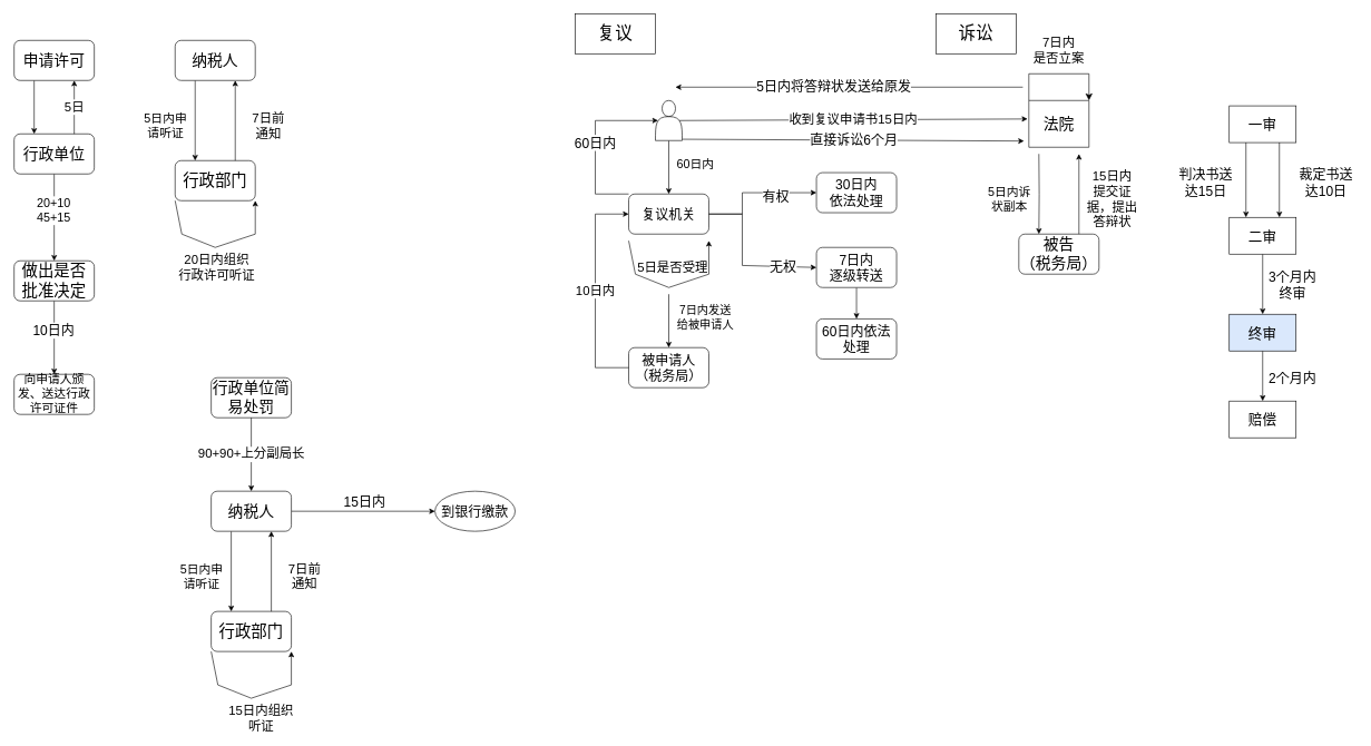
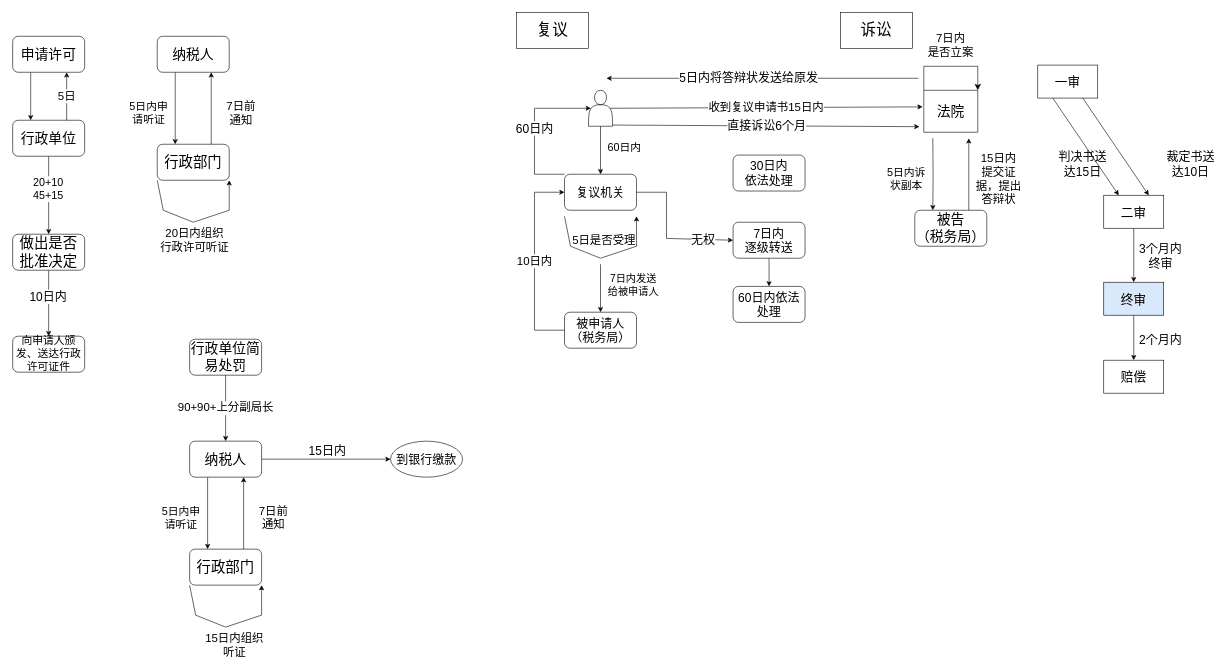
  <mxCell id="0" />
  <mxCell id="1" parent="0" />
  <mxCell id="2" value="" style="edgeStyle=orthogonalEdgeStyle;rounded=0;orthogonalLoop=1;jettySize=auto;html=1;exitX=0.25;exitY=1;exitDx=0;exitDy=0;entryX=0.25;entryY=0;entryDx=0;entryDy=0;" edge="1" parent="1" source="3" target="6"><mxGeometry relative="1" as="geometry" /></mxCell>
  <mxCell id="3" value="&lt;font style=&quot;font-size: 23px;&quot;&gt;申请许可&lt;/font&gt;" style="rounded=1;whiteSpace=wrap;html=1;" vertex="1" parent="1"><mxGeometry x="20" y="60" width="120" height="60" as="geometry" /></mxCell>
  <mxCell id="4" value="" style="edgeStyle=orthogonalEdgeStyle;rounded=0;orthogonalLoop=1;jettySize=auto;html=1;" edge="1" parent="1" source="6" target="9"><mxGeometry relative="1" as="geometry" /></mxCell>
  <mxCell id="5" value="&lt;font style=&quot;font-size: 18px;&quot;&gt;20+10&lt;br&gt;45+15&lt;/font&gt;" style="edgeLabel;html=1;align=center;verticalAlign=middle;resizable=0;points=[];" vertex="1" connectable="0" parent="4"><mxGeometry x="-0.163" y="-2" relative="1" as="geometry"><mxPoint as="offset" /></mxGeometry></mxCell>
  <mxCell id="6" value="&lt;font style=&quot;font-size: 23px;&quot;&gt;行政单位&lt;/font&gt;" style="whiteSpace=wrap;html=1;rounded=1;" vertex="1" parent="1"><mxGeometry x="20" y="200" width="120" height="60" as="geometry" /></mxCell>
  <mxCell id="7" value="" style="edgeStyle=orthogonalEdgeStyle;rounded=0;orthogonalLoop=1;jettySize=auto;html=1;" edge="1" parent="1" source="9" target="67"><mxGeometry relative="1" as="geometry" /></mxCell>
  <mxCell id="8" value="&lt;font style=&quot;font-size: 20px;&quot;&gt;10日内&lt;/font&gt;" style="edgeLabel;html=1;align=center;verticalAlign=middle;resizable=0;points=[];" vertex="1" connectable="0" parent="7"><mxGeometry x="-0.212" y="-2" relative="1" as="geometry"><mxPoint as="offset" /></mxGeometry></mxCell>
  <mxCell id="9" value="&lt;font style=&quot;font-size: 24px;&quot;&gt;做出是否批准决定&lt;/font&gt;" style="whiteSpace=wrap;html=1;rounded=1;" vertex="1" parent="1"><mxGeometry x="20" y="390" width="120" height="60" as="geometry" /></mxCell>
  <mxCell id="10" value="&lt;font style=&quot;font-size: 19px;&quot;&gt;5日&lt;/font&gt;" style="endArrow=classic;html=1;rounded=0;exitX=0.75;exitY=0;exitDx=0;exitDy=0;entryX=0.75;entryY=1;entryDx=0;entryDy=0;" edge="1" parent="1" source="6" target="3"><mxGeometry width="50" height="50" relative="1" as="geometry"><mxPoint x="390" y="170" as="sourcePoint" /><mxPoint x="440" y="120" as="targetPoint" /></mxGeometry></mxCell>
  <mxCell id="11" value="&lt;span style=&quot;font-size: 23px;&quot;&gt;行政单位简易处罚&lt;/span&gt;" style="rounded=1;whiteSpace=wrap;html=1;" vertex="1" parent="1"><mxGeometry x="315" y="565" width="120" height="60" as="geometry" /></mxCell>
  <mxCell id="12" value="" style="edgeStyle=orthogonalEdgeStyle;rounded=0;orthogonalLoop=1;jettySize=auto;html=1;exitX=0.25;exitY=1;exitDx=0;exitDy=0;entryX=0.25;entryY=0;entryDx=0;entryDy=0;" edge="1" source="14" target="15" parent="1"><mxGeometry relative="1" as="geometry" /></mxCell>
  <mxCell id="13" value="" style="edgeStyle=orthogonalEdgeStyle;rounded=0;orthogonalLoop=1;jettySize=auto;html=1;" edge="1" parent="1" source="14" target="68"><mxGeometry relative="1" as="geometry" /></mxCell>
  <mxCell id="14" value="&lt;font style=&quot;font-size: 23px;&quot;&gt;纳税人&lt;/font&gt;" style="whiteSpace=wrap;html=1;rounded=1;" vertex="1" parent="1"><mxGeometry x="315" y="735" width="120" height="60" as="geometry" /></mxCell>
  <mxCell id="15" value="&lt;font style=&quot;font-size: 24px;&quot;&gt;行政部门&lt;/font&gt;" style="whiteSpace=wrap;html=1;rounded=1;" vertex="1" parent="1"><mxGeometry x="315" y="915" width="120" height="60" as="geometry" /></mxCell>
  <mxCell id="16" value="&lt;font style=&quot;font-size: 19px;&quot;&gt;90+90+上分副局长&lt;/font&gt;" style="endArrow=classic;html=1;rounded=0;exitX=0.5;exitY=1;exitDx=0;exitDy=0;entryX=0.5;entryY=0;entryDx=0;entryDy=0;" edge="1" parent="1" source="11" target="14"><mxGeometry width="50" height="50" relative="1" as="geometry"><mxPoint x="275" y="875" as="sourcePoint" /><mxPoint x="325" y="825" as="targetPoint" /><mxPoint as="offset" /></mxGeometry></mxCell>
  <mxCell id="17" value="" style="endArrow=classic;html=1;rounded=0;exitX=0;exitY=1;exitDx=0;exitDy=0;entryX=1;entryY=1;entryDx=0;entryDy=0;" edge="1" parent="1" source="15" target="15"><mxGeometry width="50" height="50" relative="1" as="geometry"><mxPoint x="275" y="865" as="sourcePoint" /><mxPoint x="425" y="985" as="targetPoint" /><Array as="points"><mxPoint x="325" y="1025" /><mxPoint x="375" y="1045" /><mxPoint x="435" y="1025" /></Array></mxGeometry></mxCell>
  <mxCell id="18" value="&lt;font style=&quot;font-size: 19px;&quot;&gt;15日内组织听证&lt;/font&gt;" style="text;html=1;strokeColor=none;fillColor=none;align=center;verticalAlign=middle;whiteSpace=wrap;rounded=0;" vertex="1" parent="1"><mxGeometry x="335" y="1055" width="110" height="40" as="geometry" /></mxCell>
  <mxCell id="19" value="&lt;font style=&quot;font-size: 19px;&quot;&gt;7日前&lt;br&gt;通知&lt;/font&gt;" style="text;html=1;strokeColor=none;fillColor=none;align=center;verticalAlign=middle;whiteSpace=wrap;rounded=0;" vertex="1" parent="1"><mxGeometry x="415" y="823" width="80" height="80" as="geometry" /></mxCell>
  <mxCell id="20" value="&lt;font style=&quot;font-size: 18px;&quot;&gt;5日内申请听证&lt;/font&gt;" style="text;html=1;strokeColor=none;fillColor=none;align=center;verticalAlign=middle;whiteSpace=wrap;rounded=0;" vertex="1" parent="1"><mxGeometry x="261" y="823" width="80" height="80" as="geometry" /></mxCell>
  <mxCell id="21" value="" style="endArrow=classic;html=1;rounded=0;exitX=0.75;exitY=0;exitDx=0;exitDy=0;entryX=0.75;entryY=1;entryDx=0;entryDy=0;" edge="1" parent="1" source="15" target="14"><mxGeometry width="50" height="50" relative="1" as="geometry"><mxPoint x="275" y="825" as="sourcePoint" /><mxPoint x="325" y="775" as="targetPoint" /></mxGeometry></mxCell>
  <mxCell id="22" value="" style="edgeStyle=orthogonalEdgeStyle;rounded=0;orthogonalLoop=1;jettySize=auto;html=1;exitX=0.25;exitY=1;exitDx=0;exitDy=0;entryX=0.25;entryY=0;entryDx=0;entryDy=0;" edge="1" parent="1" source="23" target="24"><mxGeometry relative="1" as="geometry" /></mxCell>
  <mxCell id="23" value="&lt;font style=&quot;font-size: 23px;&quot;&gt;纳税人&lt;/font&gt;" style="whiteSpace=wrap;html=1;rounded=1;" vertex="1" parent="1"><mxGeometry x="261" y="60" width="120" height="60" as="geometry" /></mxCell>
  <mxCell id="24" value="&lt;font style=&quot;font-size: 24px;&quot;&gt;行政部门&lt;/font&gt;" style="whiteSpace=wrap;html=1;rounded=1;" vertex="1" parent="1"><mxGeometry x="261" y="240" width="120" height="60" as="geometry" /></mxCell>
  <mxCell id="25" value="" style="endArrow=classic;html=1;rounded=0;exitX=0;exitY=1;exitDx=0;exitDy=0;entryX=1;entryY=1;entryDx=0;entryDy=0;" edge="1" parent="1" source="24" target="24"><mxGeometry width="50" height="50" relative="1" as="geometry"><mxPoint x="221" y="190" as="sourcePoint" /><mxPoint x="371" y="310" as="targetPoint" /><Array as="points"><mxPoint x="271" y="350" /><mxPoint x="321" y="370" /><mxPoint x="381" y="350" /></Array></mxGeometry></mxCell>
  <mxCell id="26" value="&lt;font style=&quot;font-size: 19px;&quot;&gt;20日内组织&lt;br&gt;行政许可听证&lt;/font&gt;" style="text;html=1;strokeColor=none;fillColor=none;align=center;verticalAlign=middle;whiteSpace=wrap;rounded=0;" vertex="1" parent="1"><mxGeometry x="254" y="380" width="139" height="40" as="geometry" /></mxCell>
  <mxCell id="27" value="&lt;font style=&quot;font-size: 19px;&quot;&gt;7日前&lt;br&gt;通知&lt;/font&gt;" style="text;html=1;strokeColor=none;fillColor=none;align=center;verticalAlign=middle;whiteSpace=wrap;rounded=0;" vertex="1" parent="1"><mxGeometry x="361" y="148" width="80" height="80" as="geometry" /></mxCell>
  <mxCell id="28" value="&lt;font style=&quot;font-size: 18px;&quot;&gt;5日内申请听证&lt;/font&gt;" style="text;html=1;strokeColor=none;fillColor=none;align=center;verticalAlign=middle;whiteSpace=wrap;rounded=0;" vertex="1" parent="1"><mxGeometry x="207" y="148" width="80" height="80" as="geometry" /></mxCell>
  <mxCell id="29" value="" style="endArrow=classic;html=1;rounded=0;exitX=0.75;exitY=0;exitDx=0;exitDy=0;entryX=0.75;entryY=1;entryDx=0;entryDy=0;" edge="1" parent="1" source="24" target="23"><mxGeometry width="50" height="50" relative="1" as="geometry"><mxPoint x="221" y="150" as="sourcePoint" /><mxPoint x="271" y="100" as="targetPoint" /></mxGeometry></mxCell>
  <mxCell id="30" value="" style="edgeStyle=orthogonalEdgeStyle;rounded=0;orthogonalLoop=1;jettySize=auto;html=1;" edge="1" parent="1" source="31" target="32"><mxGeometry relative="1" as="geometry" /></mxCell>
  <mxCell id="31" value="" style="shape=actor;whiteSpace=wrap;html=1;" vertex="1" parent="1"><mxGeometry x="980" y="150" width="40" height="60" as="geometry" /></mxCell>
  <mxCell id="32" value="&lt;font style=&quot;font-size: 20px;&quot;&gt;复议机关&lt;/font&gt;" style="rounded=1;whiteSpace=wrap;html=1;" vertex="1" parent="1"><mxGeometry x="940" y="290" width="120" height="60" as="geometry" /></mxCell>
  <mxCell id="33" value="&lt;font style=&quot;font-size: 18px;&quot;&gt;60日内&lt;/font&gt;" style="text;html=1;strokeColor=none;fillColor=none;align=center;verticalAlign=middle;whiteSpace=wrap;rounded=0;" vertex="1" parent="1"><mxGeometry x="1010" y="230" width="60" height="30" as="geometry" /></mxCell>
  <mxCell id="34" value="&lt;font style=&quot;font-size: 26px;&quot;&gt;复议&lt;/font&gt;" style="rounded=0;whiteSpace=wrap;html=1;" vertex="1" parent="1"><mxGeometry x="860" y="20" width="120" height="60" as="geometry" /></mxCell>
  <mxCell id="35" value="" style="endArrow=classic;html=1;rounded=0;exitX=0;exitY=1;exitDx=0;exitDy=0;entryX=1;entryY=1;entryDx=0;entryDy=0;" edge="1" parent="1"><mxGeometry width="50" height="50" relative="1" as="geometry"><mxPoint x="940" y="360" as="sourcePoint" /><mxPoint x="1060" y="360" as="targetPoint" /><Array as="points"><mxPoint x="950" y="410" /><mxPoint x="1000" y="430" /><mxPoint x="1060" y="410" /></Array></mxGeometry></mxCell>
  <mxCell id="36" value="&lt;font style=&quot;font-size: 19px;&quot;&gt;5日是否受理&lt;/font&gt;" style="text;html=1;strokeColor=none;fillColor=none;align=center;verticalAlign=middle;whiteSpace=wrap;rounded=0;" vertex="1" parent="1"><mxGeometry x="951" y="380" width="110" height="40" as="geometry" /></mxCell>
  <mxCell id="37" value="&lt;font style=&quot;font-size: 20px;&quot;&gt;被申请人（税务局）&lt;/font&gt;" style="rounded=1;whiteSpace=wrap;html=1;" vertex="1" parent="1"><mxGeometry x="940" y="520" width="120" height="60" as="geometry" /></mxCell>
  <mxCell id="38" value="" style="endArrow=classic;html=1;rounded=0;entryX=0.5;entryY=0;entryDx=0;entryDy=0;" edge="1" parent="1" target="37"><mxGeometry width="50" height="50" relative="1" as="geometry"><mxPoint x="1000" y="440" as="sourcePoint" /><mxPoint x="1380" y="340" as="targetPoint" /></mxGeometry></mxCell>
  <mxCell id="39" value="&lt;font style=&quot;font-size: 17px;&quot;&gt;7日内发送&lt;br&gt;给被申请人&lt;/font&gt;" style="text;html=1;strokeColor=none;fillColor=none;align=center;verticalAlign=middle;whiteSpace=wrap;rounded=0;" vertex="1" parent="1"><mxGeometry x="1005" y="460" width="100" height="30" as="geometry" /></mxCell>
  <mxCell id="40" value="&lt;font style=&quot;font-size: 19px;&quot;&gt;10日内&lt;/font&gt;" style="endArrow=classic;html=1;rounded=0;exitX=0;exitY=0.5;exitDx=0;exitDy=0;entryX=0;entryY=0.5;entryDx=0;entryDy=0;" edge="1" parent="1" source="37" target="32"><mxGeometry width="50" height="50" relative="1" as="geometry"><mxPoint x="1280" y="370" as="sourcePoint" /><mxPoint x="1330" y="320" as="targetPoint" /><Array as="points"><mxPoint x="890" y="550" /><mxPoint x="890" y="320" /></Array></mxGeometry></mxCell>
  <mxCell id="41" value="&lt;font style=&quot;font-size: 20px;&quot;&gt;60日内&lt;/font&gt;" style="endArrow=classic;html=1;rounded=0;exitX=0;exitY=0;exitDx=0;exitDy=0;entryX=0.1;entryY=0.5;entryDx=0;entryDy=0;entryPerimeter=0;" edge="1" parent="1" source="32" target="31"><mxGeometry x="-0.003" width="50" height="50" relative="1" as="geometry"><mxPoint x="1280" y="350" as="sourcePoint" /><mxPoint x="1330" y="300" as="targetPoint" /><Array as="points"><mxPoint x="890" y="290" /><mxPoint x="890" y="180" /></Array><mxPoint as="offset" /></mxGeometry></mxCell>
  <mxCell id="42" value="&lt;font style=&quot;font-size: 20px;&quot;&gt;直接诉讼6个月&lt;/font&gt;" style="endArrow=classic;html=1;rounded=0;exitX=1.017;exitY=0.967;exitDx=0;exitDy=0;exitPerimeter=0;entryX=-0.081;entryY=0.867;entryDx=0;entryDy=0;entryPerimeter=0;" edge="1" parent="1" source="31" target="44"><mxGeometry width="50" height="50" relative="1" as="geometry"><mxPoint x="1280" y="350" as="sourcePoint" /><mxPoint x="1440" y="208" as="targetPoint" /></mxGeometry></mxCell>
  <mxCell id="43" value="&lt;font style=&quot;font-size: 19px;&quot;&gt;收到复议申请书15日内&lt;/font&gt;" style="endArrow=classic;html=1;rounded=0;exitX=0.9;exitY=0.5;exitDx=0;exitDy=0;exitPerimeter=0;entryX=-0.022;entryY=0.395;entryDx=0;entryDy=0;entryPerimeter=0;" edge="1" parent="1" source="31" target="44"><mxGeometry x="-0.002" width="50" height="50" relative="1" as="geometry"><mxPoint x="1280" y="350" as="sourcePoint" /><mxPoint x="1260" y="170" as="targetPoint" /><mxPoint as="offset" /></mxGeometry></mxCell>
  <mxCell id="44" value="&lt;font style=&quot;font-size: 23px;&quot;&gt;法院&lt;/font&gt;" style="shape=loopLimit;whiteSpace=wrap;html=1;size=0;" vertex="1" parent="1"><mxGeometry x="1539" y="150" width="90" height="70" as="geometry" /></mxCell>
  <mxCell id="45" value="&lt;font style=&quot;font-size: 26px;&quot;&gt;诉讼&lt;/font&gt;" style="rounded=0;whiteSpace=wrap;html=1;" vertex="1" parent="1"><mxGeometry x="1400" y="20" width="120" height="60" as="geometry" /></mxCell>
  <mxCell id="46" value="" style="edgeStyle=elbowEdgeStyle;elbow=horizontal;endArrow=classic;html=1;curved=0;rounded=0;endSize=8;startSize=8;exitX=0;exitY=0;exitDx=0;exitDy=0;entryX=1;entryY=0;entryDx=0;entryDy=0;" edge="1" parent="1" source="44" target="44"><mxGeometry width="50" height="50" relative="1" as="geometry"><mxPoint x="1519" y="320" as="sourcePoint" /><mxPoint x="1569" y="270" as="targetPoint" /><Array as="points"><mxPoint x="1559" y="110" /><mxPoint x="1584" y="90" /></Array></mxGeometry></mxCell>
  <mxCell id="47" value="&lt;font style=&quot;font-size: 19px;&quot;&gt;7日内&lt;br&gt;是否立案&lt;/font&gt;" style="text;html=1;strokeColor=none;fillColor=none;align=center;verticalAlign=middle;whiteSpace=wrap;rounded=0;" vertex="1" parent="1"><mxGeometry x="1539" y="60" width="90" height="30" as="geometry" /></mxCell>
  <mxCell id="48" value="" style="edgeStyle=orthogonalEdgeStyle;rounded=0;orthogonalLoop=1;jettySize=auto;html=1;exitX=0.25;exitY=1;exitDx=0;exitDy=0;entryX=0.25;entryY=0;entryDx=0;entryDy=0;" edge="1" parent="1" target="49"><mxGeometry relative="1" as="geometry"><mxPoint x="1554" y="230" as="sourcePoint" /></mxGeometry></mxCell>
  <mxCell id="49" value="&lt;font style=&quot;font-size: 23px;&quot;&gt;被告&lt;br&gt;（税务局）&lt;/font&gt;" style="whiteSpace=wrap;html=1;rounded=1;" vertex="1" parent="1"><mxGeometry x="1524" y="350" width="120" height="60" as="geometry" /></mxCell>
  <mxCell id="50" value="&lt;font style=&quot;font-size: 19px;&quot;&gt;15日内提交证据，提出答辩状&lt;br&gt;&lt;/font&gt;" style="text;html=1;strokeColor=none;fillColor=none;align=center;verticalAlign=middle;whiteSpace=wrap;rounded=0;" vertex="1" parent="1"><mxGeometry x="1624" y="258" width="80" height="80" as="geometry" /></mxCell>
  <mxCell id="51" value="&lt;font style=&quot;font-size: 18px;&quot;&gt;5日内诉状副本&lt;/font&gt;" style="text;html=1;strokeColor=none;fillColor=none;align=center;verticalAlign=middle;whiteSpace=wrap;rounded=0;" vertex="1" parent="1"><mxGeometry x="1470" y="258" width="80" height="80" as="geometry" /></mxCell>
  <mxCell id="52" value="" style="endArrow=classic;html=1;rounded=0;exitX=0.75;exitY=0;exitDx=0;exitDy=0;entryX=0.75;entryY=1;entryDx=0;entryDy=0;" edge="1" parent="1" source="49"><mxGeometry width="50" height="50" relative="1" as="geometry"><mxPoint x="1484" y="260" as="sourcePoint" /><mxPoint x="1614" y="230" as="targetPoint" /></mxGeometry></mxCell>
  <mxCell id="53" value="" style="endArrow=classic;html=1;rounded=0;" edge="1" parent="1"><mxGeometry width="50" height="50" relative="1" as="geometry"><mxPoint x="1530" y="130" as="sourcePoint" /><mxPoint x="1010" y="130" as="targetPoint" /></mxGeometry></mxCell>
  <mxCell id="54" value="&lt;font style=&quot;font-size: 20px;&quot;&gt;5日内将答辩状发送给原发&lt;/font&gt;" style="edgeLabel;html=1;align=center;verticalAlign=middle;resizable=0;points=[];" vertex="1" connectable="0" parent="53"><mxGeometry x="0.093" y="-3" relative="1" as="geometry"><mxPoint as="offset" /></mxGeometry></mxCell>
- <mxCell id="55" value="&lt;font style=&quot;font-size: 21px;&quot;&gt;一审&lt;/font&gt;" style="rounded=0;whiteSpace=wrap;html=1;" vertex="1" parent="1"><mxGeometry x="1839" y="158" width="100" height="55" as="geometry" /></mxCell>
+ <mxCell id="55" value="&lt;font style=&quot;font-size: 21px;&quot;&gt;一审&lt;/font&gt;" style="rounded=0;whiteSpace=wrap;html=1;" vertex="1" parent="1"><mxGeometry x="1729" y="108" width="100" height="55" as="geometry" /></mxCell>
  <mxCell id="56" value="" style="edgeStyle=orthogonalEdgeStyle;rounded=0;orthogonalLoop=1;jettySize=auto;html=1;" edge="1" parent="1" source="57" target="63"><mxGeometry relative="1" as="geometry" /></mxCell>
  <mxCell id="57" value="&lt;font style=&quot;font-size: 21px;&quot;&gt;二审&lt;/font&gt;" style="rounded=0;whiteSpace=wrap;html=1;" vertex="1" parent="1"><mxGeometry x="1839" y="325" width="100" height="55" as="geometry" /></mxCell>
  <mxCell id="58" value="" style="endArrow=classic;html=1;rounded=0;exitX=0.25;exitY=1;exitDx=0;exitDy=0;entryX=0.25;entryY=0;entryDx=0;entryDy=0;" edge="1" parent="1" source="55" target="57"><mxGeometry width="50" height="50" relative="1" as="geometry"><mxPoint x="1699" y="410" as="sourcePoint" /><mxPoint x="1749" y="360" as="targetPoint" /></mxGeometry></mxCell>
  <mxCell id="59" value="&lt;font style=&quot;font-size: 20px;&quot;&gt;判决书送达15日&lt;/font&gt;" style="text;html=1;strokeColor=none;fillColor=none;align=center;verticalAlign=middle;whiteSpace=wrap;rounded=0;" vertex="1" parent="1"><mxGeometry x="1759" y="245" width="90" height="55" as="geometry" /></mxCell>
  <mxCell id="60" value="" style="endArrow=classic;html=1;rounded=0;exitX=0.75;exitY=1;exitDx=0;exitDy=0;entryX=0.75;entryY=0;entryDx=0;entryDy=0;" edge="1" parent="1" source="55" target="57"><mxGeometry width="50" height="50" relative="1" as="geometry"><mxPoint x="1699" y="380" as="sourcePoint" /><mxPoint x="1749" y="330" as="targetPoint" /></mxGeometry></mxCell>
  <mxCell id="61" value="&lt;font style=&quot;font-size: 20px;&quot;&gt;裁定书送达10日&lt;/font&gt;" style="text;html=1;strokeColor=none;fillColor=none;align=center;verticalAlign=middle;whiteSpace=wrap;rounded=0;" vertex="1" parent="1"><mxGeometry x="1939" y="245" width="90" height="55" as="geometry" /></mxCell>
  <mxCell id="62" value="" style="edgeStyle=orthogonalEdgeStyle;rounded=0;orthogonalLoop=1;jettySize=auto;html=1;" edge="1" parent="1" source="63" target="65"><mxGeometry relative="1" as="geometry" /></mxCell>
  <mxCell id="63" value="&lt;font style=&quot;font-size: 21px;&quot;&gt;终审&lt;/font&gt;" style="rounded=0;whiteSpace=wrap;html=1;fillColor=#dae8fc;" vertex="1" parent="1"><mxGeometry x="1839" y="470" width="100" height="55" as="geometry" /></mxCell>
  <mxCell id="64" value="&lt;font style=&quot;font-size: 20px;&quot;&gt;3个月内终审&lt;/font&gt;" style="text;html=1;strokeColor=none;fillColor=none;align=center;verticalAlign=middle;whiteSpace=wrap;rounded=0;" vertex="1" parent="1"><mxGeometry x="1889" y="398" width="90" height="55" as="geometry" /></mxCell>
  <mxCell id="65" value="&lt;font style=&quot;font-size: 21px;&quot;&gt;赔偿&lt;/font&gt;" style="rounded=0;whiteSpace=wrap;html=1;" vertex="1" parent="1"><mxGeometry x="1839" y="600" width="100" height="55" as="geometry" /></mxCell>
  <mxCell id="66" value="&lt;font style=&quot;font-size: 20px;&quot;&gt;2个月内&lt;/font&gt;" style="text;html=1;strokeColor=none;fillColor=none;align=center;verticalAlign=middle;whiteSpace=wrap;rounded=0;" vertex="1" parent="1"><mxGeometry x="1889" y="537" width="90" height="55" as="geometry" /></mxCell>
  <mxCell id="67" value="&lt;font style=&quot;font-size: 18px;&quot;&gt;向申请人颁发、送达行政许可证件&lt;/font&gt;" style="whiteSpace=wrap;html=1;rounded=1;" vertex="1" parent="1"><mxGeometry x="20" y="560" width="120" height="60" as="geometry" /></mxCell>
  <mxCell id="68" value="&lt;font style=&quot;font-size: 20px;&quot;&gt;到银行缴款&lt;/font&gt;" style="ellipse;whiteSpace=wrap;html=1;" vertex="1" parent="1"><mxGeometry x="650" y="735" width="120" height="60" as="geometry" /></mxCell>
  <mxCell id="69" value="&lt;font style=&quot;font-size: 20px;&quot;&gt;15日内&lt;/font&gt;" style="text;html=1;strokeColor=none;fillColor=none;align=center;verticalAlign=middle;whiteSpace=wrap;rounded=0;" vertex="1" parent="1"><mxGeometry x="480" y="735" width="130" height="30" as="geometry" /></mxCell>
  <mxCell id="70" value="&lt;font style=&quot;font-size: 20px;&quot;&gt;30日内&lt;br&gt;依法处理&lt;/font&gt;" style="rounded=1;whiteSpace=wrap;html=1;" vertex="1" parent="1"><mxGeometry x="1221" y="258" width="120" height="60" as="geometry" /></mxCell>
  <mxCell id="71" value="" style="edgeStyle=orthogonalEdgeStyle;rounded=0;orthogonalLoop=1;jettySize=auto;html=1;" edge="1" parent="1" source="72" target="73"><mxGeometry relative="1" as="geometry" /></mxCell>
  <mxCell id="72" value="&lt;font style=&quot;font-size: 20px;&quot;&gt;7日内&lt;br&gt;逐级转送&lt;/font&gt;" style="rounded=1;whiteSpace=wrap;html=1;" vertex="1" parent="1"><mxGeometry x="1221" y="370" width="120" height="60" as="geometry" /></mxCell>
  <mxCell id="73" value="&lt;font style=&quot;font-size: 20px;&quot;&gt;60日内依法处理&lt;/font&gt;" style="whiteSpace=wrap;html=1;rounded=1;" vertex="1" parent="1"><mxGeometry x="1221" y="477" width="120" height="60" as="geometry" /></mxCell>
- <mxCell id="74" value="" style="endArrow=classic;html=1;rounded=0;exitX=1;exitY=0.5;exitDx=0;exitDy=0;entryX=0;entryY=0.5;entryDx=0;entryDy=0;" edge="1" parent="1" source="32" target="70"><mxGeometry width="50" height="50" relative="1" as="geometry"><mxPoint x="1270" y="520" as="sourcePoint" /><mxPoint x="1320" y="470" as="targetPoint" /><Array as="points"><mxPoint x="1110" y="320" /><mxPoint x="1110" y="288" /></Array></mxGeometry></mxCell>
- <mxCell id="75" value="&lt;font style=&quot;font-size: 20px;&quot;&gt;有权&lt;/font&gt;" style="edgeLabel;html=1;align=center;verticalAlign=middle;resizable=0;points=[];" vertex="1" connectable="0" parent="74"><mxGeometry x="0.362" y="-4" relative="1" as="geometry"><mxPoint as="offset" /></mxGeometry></mxCell>
  <mxCell id="76" value="" style="endArrow=classic;html=1;rounded=0;exitX=1;exitY=0.5;exitDx=0;exitDy=0;entryX=0;entryY=0.5;entryDx=0;entryDy=0;" edge="1" parent="1" source="32" target="72"><mxGeometry width="50" height="50" relative="1" as="geometry"><mxPoint x="1270" y="520" as="sourcePoint" /><mxPoint x="1320" y="470" as="targetPoint" /><Array as="points"><mxPoint x="1110" y="320" /><mxPoint x="1110" y="397" /></Array></mxGeometry></mxCell>
  <mxCell id="77" value="&lt;font style=&quot;font-size: 20px;&quot;&gt;无权&lt;/font&gt;" style="edgeLabel;html=1;align=center;verticalAlign=middle;resizable=0;points=[];" vertex="1" connectable="0" parent="76"><mxGeometry x="0.583" relative="1" as="geometry"><mxPoint as="offset" /></mxGeometry></mxCell>
